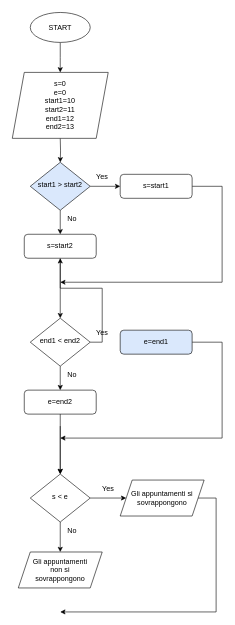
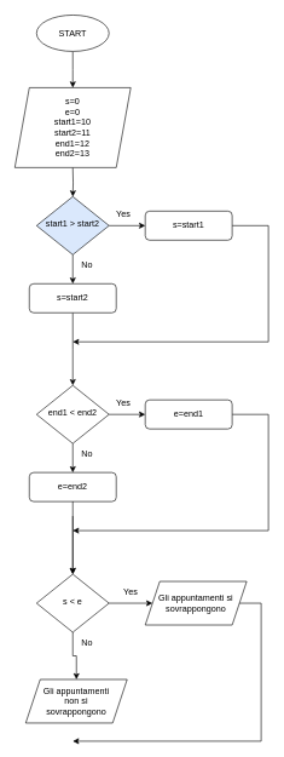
  <mxCell id="0" />
  <mxCell id="1" parent="0" />
  <mxCell id="2" style="edgeStyle=orthogonalEdgeStyle;rounded=0;orthogonalLoop=1;jettySize=auto;html=1;exitX=0.5;exitY=1;exitDx=0;exitDy=0;entryX=0.5;entryY=0;entryDx=0;entryDy=0;" edge="1" parent="1" target="5"><mxGeometry relative="1" as="geometry"><mxPoint x="100" y="230" as="sourcePoint" /></mxGeometry></mxCell>
  <mxCell id="3" style="edgeStyle=orthogonalEdgeStyle;rounded=0;orthogonalLoop=1;jettySize=auto;html=1;exitX=0.5;exitY=1;exitDx=0;exitDy=0;entryX=0.5;entryY=0;entryDx=0;entryDy=0;" edge="1" parent="1" source="5" target="12"><mxGeometry relative="1" as="geometry" /></mxCell>
  <mxCell id="4" style="edgeStyle=orthogonalEdgeStyle;rounded=0;orthogonalLoop=1;jettySize=auto;html=1;exitX=1;exitY=0.5;exitDx=0;exitDy=0;entryX=0;entryY=0.5;entryDx=0;entryDy=0;" edge="1" parent="1" source="5" target="7"><mxGeometry relative="1" as="geometry" /></mxCell>
  <mxCell id="5" value="start1 &amp;gt; start2" style="rhombus;whiteSpace=wrap;html=1;shadow=0;fontFamily=Helvetica;fontSize=12;align=center;strokeWidth=1;spacing=6;spacingTop=-4;fillColor=#dae8fc;" vertex="1" parent="1"><mxGeometry x="50" y="270" width="100" height="80" as="geometry" /></mxCell>
  <mxCell id="6" style="edgeStyle=orthogonalEdgeStyle;rounded=0;orthogonalLoop=1;jettySize=auto;html=1;exitX=1;exitY=0.5;exitDx=0;exitDy=0;" edge="1" parent="1" source="7"><mxGeometry relative="1" as="geometry"><mxPoint x="100" y="470" as="targetPoint" /><Array as="points"><mxPoint x="370" y="310" /><mxPoint x="370" y="470" /><mxPoint x="100" y="470" /></Array></mxGeometry></mxCell>
  <mxCell id="7" value="s=start1" style="rounded=1;whiteSpace=wrap;html=1;fontSize=12;glass=0;strokeWidth=1;shadow=0;" vertex="1" parent="1"><mxGeometry x="200" y="290" width="120" height="40" as="geometry" /></mxCell>
  <mxCell id="8" style="edgeStyle=orthogonalEdgeStyle;rounded=0;orthogonalLoop=1;jettySize=auto;html=1;exitX=0.5;exitY=1;exitDx=0;exitDy=0;entryX=0.5;entryY=0;entryDx=0;entryDy=0;" edge="1" parent="1"><mxGeometry relative="1" as="geometry"><mxPoint x="100" y="710" as="sourcePoint" /><mxPoint x="100" y="790" as="targetPoint" /></mxGeometry></mxCell>
  <mxCell id="9" style="edgeStyle=orthogonalEdgeStyle;rounded=0;orthogonalLoop=1;jettySize=auto;html=1;entryX=0.5;entryY=0;entryDx=0;entryDy=0;" edge="1" parent="1" source="10"><mxGeometry relative="1" as="geometry"><mxPoint x="100" y="120" as="targetPoint" /></mxGeometry></mxCell>
  <mxCell id="10" value="START" style="ellipse;whiteSpace=wrap;html=1;" vertex="1" parent="1"><mxGeometry x="50" y="20" width="100" height="50" as="geometry" /></mxCell>
  <mxCell id="11" style="edgeStyle=orthogonalEdgeStyle;rounded=0;orthogonalLoop=1;jettySize=auto;html=1;exitX=0.5;exitY=1;exitDx=0;exitDy=0;entryX=0.5;entryY=0;entryDx=0;entryDy=0;" edge="1" parent="1" source="12"><mxGeometry relative="1" as="geometry"><mxPoint x="100" y="530" as="targetPoint" /></mxGeometry></mxCell>
  <mxCell id="12" value="s=start2" style="rounded=1;whiteSpace=wrap;html=1;fontSize=12;glass=0;strokeWidth=1;shadow=0;" vertex="1" parent="1"><mxGeometry x="40" y="390" width="120" height="40" as="geometry" /></mxCell>
  <mxCell id="13" value="Yes" style="text;html=1;strokeColor=none;fillColor=none;align=center;verticalAlign=middle;whiteSpace=wrap;rounded=0;" vertex="1" parent="1"><mxGeometry x="160" y="290" width="20" height="10" as="geometry" /></mxCell>
  <mxCell id="14" value="No" style="text;html=1;strokeColor=none;fillColor=none;align=center;verticalAlign=middle;whiteSpace=wrap;rounded=0;" vertex="1" parent="1"><mxGeometry x="110" y="360" width="20" height="10" as="geometry" /></mxCell>
  <mxCell id="15" style="edgeStyle=orthogonalEdgeStyle;rounded=0;orthogonalLoop=1;jettySize=auto;html=1;exitX=0.5;exitY=1;exitDx=0;exitDy=0;entryX=0.5;entryY=0;entryDx=0;entryDy=0;" edge="1" parent="1" source="17" target="21"><mxGeometry relative="1" as="geometry" /></mxCell>
- <mxCell id="16" style="edgeStyle=orthogonalEdgeStyle;rounded=0;orthogonalLoop=1;jettySize=auto;html=1;exitX=1;exitY=0.5;exitDx=0;exitDy=0;" edge="1" parent="1" source="17" target="12"><mxGeometry relative="1" as="geometry" /></mxCell>
+ <mxCell id="16" style="edgeStyle=orthogonalEdgeStyle;rounded=0;orthogonalLoop=1;jettySize=auto;html=1;exitX=1;exitY=0.5;exitDx=0;exitDy=0;entryX=0;entryY=0.5;entryDx=0;entryDy=0;" edge="1" parent="1" source="17" target="19"><mxGeometry relative="1" as="geometry" /></mxCell>
  <mxCell id="17" value="end1 &amp;lt; end2" style="rhombus;whiteSpace=wrap;html=1;shadow=0;fontFamily=Helvetica;fontSize=12;align=center;strokeWidth=1;spacing=6;spacingTop=-4;" vertex="1" parent="1"><mxGeometry x="50" y="530" width="100" height="80" as="geometry" /></mxCell>
  <mxCell id="18" style="edgeStyle=orthogonalEdgeStyle;rounded=0;orthogonalLoop=1;jettySize=auto;html=1;exitX=1;exitY=0.5;exitDx=0;exitDy=0;" edge="1" parent="1" source="19"><mxGeometry relative="1" as="geometry"><mxPoint x="100" y="730" as="targetPoint" /><Array as="points"><mxPoint x="370" y="570" /><mxPoint x="370" y="730" /><mxPoint x="100" y="730" /></Array></mxGeometry></mxCell>
- <mxCell id="19" value="e=end1" style="rounded=1;whiteSpace=wrap;html=1;fontSize=12;glass=0;strokeWidth=1;shadow=0;fillColor=#dae8fc;" vertex="1" parent="1"><mxGeometry x="200" y="550" width="120" height="40" as="geometry" /></mxCell>
+ <mxCell id="19" value="e=end1" style="rounded=1;whiteSpace=wrap;html=1;fontSize=12;glass=0;strokeWidth=1;shadow=0;" vertex="1" parent="1"><mxGeometry x="200" y="550" width="120" height="40" as="geometry" /></mxCell>
  <mxCell id="20" style="edgeStyle=orthogonalEdgeStyle;rounded=0;orthogonalLoop=1;jettySize=auto;html=1;exitX=0.5;exitY=1;exitDx=0;exitDy=0;entryX=0.5;entryY=0;entryDx=0;entryDy=0;" edge="1" parent="1" source="21"><mxGeometry relative="1" as="geometry"><mxPoint x="100" y="790" as="targetPoint" /></mxGeometry></mxCell>
  <mxCell id="21" value="e=end2" style="rounded=1;whiteSpace=wrap;html=1;fontSize=12;glass=0;strokeWidth=1;shadow=0;" vertex="1" parent="1"><mxGeometry x="40" y="650" width="120" height="40" as="geometry" /></mxCell>
  <mxCell id="22" value="Yes" style="text;html=1;strokeColor=none;fillColor=none;align=center;verticalAlign=middle;whiteSpace=wrap;rounded=0;" vertex="1" parent="1"><mxGeometry x="160" y="550" width="20" height="10" as="geometry" /></mxCell>
  <mxCell id="23" value="No" style="text;html=1;strokeColor=none;fillColor=none;align=center;verticalAlign=middle;whiteSpace=wrap;rounded=0;" vertex="1" parent="1"><mxGeometry x="110" y="620" width="20" height="10" as="geometry" /></mxCell>
  <mxCell id="24" style="edgeStyle=orthogonalEdgeStyle;rounded=0;orthogonalLoop=1;jettySize=auto;html=1;exitX=0.5;exitY=1;exitDx=0;exitDy=0;entryX=0.5;entryY=0;entryDx=0;entryDy=0;" edge="1" parent="1" source="26" target="27"><mxGeometry relative="1" as="geometry" /></mxCell>
  <mxCell id="25" style="edgeStyle=orthogonalEdgeStyle;rounded=0;orthogonalLoop=1;jettySize=auto;html=1;exitX=1;exitY=0.5;exitDx=0;exitDy=0;entryX=0;entryY=0.5;entryDx=0;entryDy=0;" edge="1" parent="1" source="26" target="29"><mxGeometry relative="1" as="geometry" /></mxCell>
  <mxCell id="26" value="s &amp;lt; e" style="rhombus;whiteSpace=wrap;html=1;shadow=0;fontFamily=Helvetica;fontSize=12;align=center;strokeWidth=1;spacing=6;spacingTop=-4;" vertex="1" parent="1"><mxGeometry x="50" y="790" width="100" height="80" as="geometry" /></mxCell>
- <mxCell id="27" value="&lt;div&gt;Gli appuntamenti&lt;/div&gt;&lt;div&gt;non si &lt;br&gt;&lt;/div&gt;&lt;div&gt;sovrappongono&lt;br&gt;&lt;/div&gt;" style="shape=parallelogram;perimeter=parallelogramPerimeter;whiteSpace=wrap;html=1;fixedSize=1;" vertex="1" parent="1"><mxGeometry x="30" y="920" width="140" height="60" as="geometry" /></mxCell>
+ <mxCell id="27" value="&lt;div&gt;Gli appuntamenti&lt;/div&gt;&lt;div&gt;non si &lt;br&gt;&lt;/div&gt;&lt;div&gt;sovrappongono&lt;br&gt;&lt;/div&gt;" style="shape=parallelogram;perimeter=parallelogramPerimeter;whiteSpace=wrap;html=1;fixedSize=1;" vertex="1" parent="1"><mxGeometry x="35" y="935" width="140" height="60" as="geometry" /></mxCell>
  <mxCell id="28" style="edgeStyle=orthogonalEdgeStyle;rounded=0;orthogonalLoop=1;jettySize=auto;html=1;exitX=1;exitY=0.5;exitDx=0;exitDy=0;" edge="1" parent="1" source="29"><mxGeometry relative="1" as="geometry"><mxPoint x="100" y="1020" as="targetPoint" /><Array as="points"><mxPoint x="360" y="830" /><mxPoint x="360" y="1020" /></Array></mxGeometry></mxCell>
  <mxCell id="29" value="&lt;div&gt;Gli appuntamenti si &lt;br&gt;&lt;/div&gt;&lt;div&gt;sovrappongono&lt;br&gt;&lt;/div&gt;" style="shape=parallelogram;perimeter=parallelogramPerimeter;whiteSpace=wrap;html=1;fixedSize=1;" vertex="1" parent="1"><mxGeometry x="200" y="800" width="140" height="60" as="geometry" /></mxCell>
  <mxCell id="30" value="Yes" style="text;html=1;strokeColor=none;fillColor=none;align=center;verticalAlign=middle;whiteSpace=wrap;rounded=0;" vertex="1" parent="1"><mxGeometry x="170" y="810" width="20" height="10" as="geometry" /></mxCell>
  <mxCell id="31" value="No" style="text;html=1;strokeColor=none;fillColor=none;align=center;verticalAlign=middle;whiteSpace=wrap;rounded=0;" vertex="1" parent="1"><mxGeometry x="110" y="880" width="20" height="10" as="geometry" /></mxCell>
  <mxCell id="32" value="&lt;div&gt;s=0&lt;/div&gt;&lt;div&gt;e=0&lt;/div&gt;&lt;div&gt;start1=10&lt;/div&gt;&lt;div&gt;start2=11&lt;/div&gt;&lt;div&gt;end1=12&lt;/div&gt;&lt;div&gt;end2=13&lt;br&gt;&lt;/div&gt;" style="shape=parallelogram;perimeter=parallelogramPerimeter;whiteSpace=wrap;html=1;fixedSize=1;" vertex="1" parent="1"><mxGeometry x="20" y="120" width="160" height="110" as="geometry" /></mxCell>
